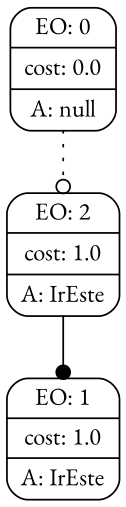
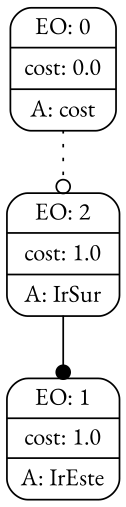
  digraph {
    fontname="EB Garamond"
    node [fontname="EB Garamond" shape=Mrecord]
    edge [fontname="EB Garamond"]
-   n1 [label="{EO: 0|cost: 0.0|A: null}"]
-   n2 [label="{EO: 2|cost: 1.0|A: IrEste}"]
+   n1 [label="{EO: 0|cost: 0.0|A: cost}"]
+   n2 [label="{EO: 2|cost: 1.0|A: IrSur}"]
    n3 [label="{EO: 1|cost: 1.0|A: IrEste}"]
    n1 -> n2 [arrowhead=odot style=dotted]
    n2 -> n3 [arrowhead=dot style=solid]
  }
